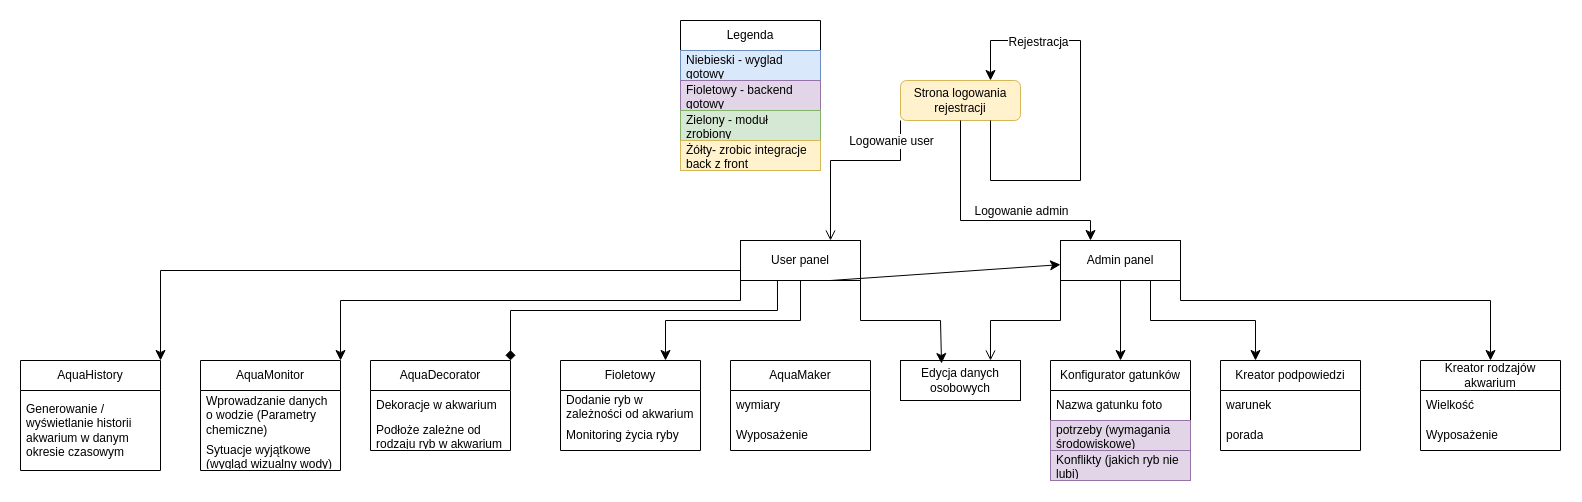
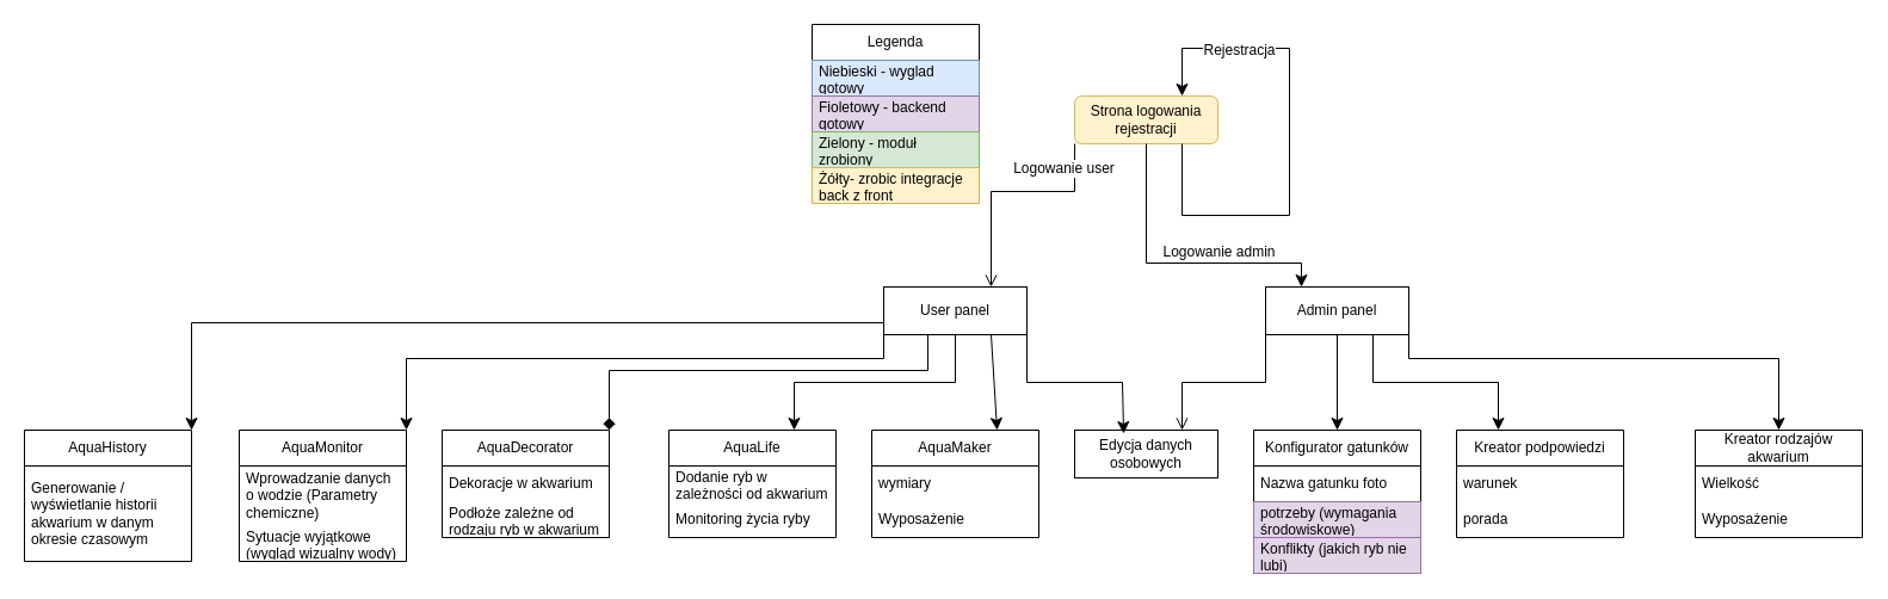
  <mxCell id="0" />
  <mxCell id="1" parent="0" />
  <mxCell id="2" value="Strona logowania rejestracji" style="whiteSpace=wrap;html=1;fillColor=#fff2cc;strokeColor=#d6b656;rounded=1;" parent="1" vertex="1"><mxGeometry x="900" y="80" width="120" height="40" as="geometry" /></mxCell>
  <mxCell id="3" value="" style="endArrow=classic;html=1;rounded=0;fontSize=12;startSize=8;endSize=8;exitX=0.75;exitY=1;exitDx=0;exitDy=0;entryX=0.75;entryY=0;entryDx=0;entryDy=0;" parent="1" source="2" target="2" edge="1"><mxGeometry width="50" height="50" relative="1" as="geometry"><mxPoint x="1210" y="330" as="sourcePoint" /><mxPoint x="980" y="40" as="targetPoint" /><Array as="points"><mxPoint x="990" y="180" /><mxPoint x="1080" y="180" /><mxPoint x="1080" y="40" /><mxPoint x="990" y="40" /></Array></mxGeometry></mxCell>
  <mxCell id="4" value="Rejestracja" style="edgeLabel;html=1;align=center;verticalAlign=middle;resizable=0;points=[];fontSize=12;" parent="3" vertex="1" connectable="0"><mxGeometry x="0.585" y="1" relative="1" as="geometry"><mxPoint as="offset" /></mxGeometry></mxCell>
  <mxCell id="5" value="User panel" style="rounded=0;whiteSpace=wrap;html=1;" parent="1" vertex="1"><mxGeometry x="740" y="240" width="120" height="40" as="geometry" /></mxCell>
  <mxCell id="6" value="Admin panel" style="rounded=0;whiteSpace=wrap;html=1;" parent="1" vertex="1"><mxGeometry x="1060" y="240" width="120" height="40" as="geometry" /></mxCell>
  <mxCell id="7" value="" style="endArrow=open;html=1;rounded=0;fontSize=12;startSize=8;endSize=8;exitX=0;exitY=1;exitDx=0;exitDy=0;entryX=0.75;entryY=0;entryDx=0;entryDy=0;" parent="1" source="2" target="5" edge="1"><mxGeometry width="50" height="50" relative="1" as="geometry"><mxPoint x="1210" y="330" as="sourcePoint" /><mxPoint x="1260" y="280" as="targetPoint" /><Array as="points"><mxPoint x="900" y="160" /><mxPoint x="830" y="160" /></Array></mxGeometry></mxCell>
  <mxCell id="8" value="Logowanie user" style="edgeLabel;html=1;align=center;verticalAlign=middle;resizable=0;points=[];fontSize=12;" parent="7" vertex="1" connectable="0"><mxGeometry x="-0.705" y="3" relative="1" as="geometry"><mxPoint x="-13" y="-8" as="offset" /></mxGeometry></mxCell>
  <mxCell id="9" value="" style="endArrow=classic;html=1;rounded=0;fontSize=12;startSize=8;endSize=8;exitX=0.5;exitY=1;exitDx=0;exitDy=0;entryX=0.25;entryY=0;entryDx=0;entryDy=0;" parent="1" source="2" target="6" edge="1"><mxGeometry width="50" height="50" relative="1" as="geometry"><mxPoint x="1210" y="330" as="sourcePoint" /><mxPoint x="960" y="210" as="targetPoint" /><Array as="points"><mxPoint x="960" y="220" /><mxPoint x="1090" y="220" /></Array></mxGeometry></mxCell>
  <mxCell id="10" value="Logowanie admin" style="edgeLabel;html=1;align=center;verticalAlign=middle;resizable=0;points=[];fontSize=12;" parent="9" vertex="1" connectable="0"><mxGeometry x="-0.352" y="4" relative="1" as="geometry"><mxPoint x="56" y="9" as="offset" /></mxGeometry></mxCell>
  <mxCell id="11" value="Edycja danych osobowych" style="rounded=0;whiteSpace=wrap;html=1;" parent="1" vertex="1"><mxGeometry x="900" y="360" width="120" height="40" as="geometry" /></mxCell>
  <mxCell id="12" value="" style="endArrow=open;html=1;rounded=0;fontSize=12;startSize=8;endSize=8;exitX=0;exitY=1;exitDx=0;exitDy=0;entryX=0.75;entryY=0;entryDx=0;entryDy=0;" parent="1" source="6" target="11" edge="1"><mxGeometry width="50" height="50" relative="1" as="geometry"><mxPoint x="1210" y="330" as="sourcePoint" /><mxPoint x="1260" y="280" as="targetPoint" /><Array as="points"><mxPoint x="1060" y="320" /><mxPoint x="990" y="320" /></Array></mxGeometry></mxCell>
  <mxCell id="13" value="" style="endArrow=classic;html=1;rounded=0;fontSize=12;startSize=8;endSize=8;exitX=1;exitY=1;exitDx=0;exitDy=0;entryX=0.342;entryY=0.075;entryDx=0;entryDy=0;entryPerimeter=0;" parent="1" source="5" target="11" edge="1"><mxGeometry width="50" height="50" relative="1" as="geometry"><mxPoint x="1210" y="330" as="sourcePoint" /><mxPoint x="1260" y="280" as="targetPoint" /><Array as="points"><mxPoint x="860" y="320" /><mxPoint x="940" y="320" /></Array></mxGeometry></mxCell>
  <mxCell id="14" value="" style="endArrow=classic;html=1;rounded=0;fontSize=12;startSize=8;endSize=8;entryX=0.5;entryY=0;entryDx=0;entryDy=0;exitX=0.5;exitY=1;exitDx=0;exitDy=0;" parent="1" source="6" target="15" edge="1"><mxGeometry width="50" height="50" relative="1" as="geometry"><mxPoint x="1090" y="280" as="sourcePoint" /><mxPoint x="1090" y="340" as="targetPoint" /></mxGeometry></mxCell>
  <mxCell id="15" value="Konfigurator gatunków" style="swimlane;fontStyle=0;childLayout=stackLayout;horizontal=1;startSize=30;horizontalStack=0;resizeParent=1;resizeParentMax=0;resizeLast=0;collapsible=1;marginBottom=0;whiteSpace=wrap;html=1;" parent="1" vertex="1"><mxGeometry x="1050" y="360" width="140" height="120" as="geometry" /></mxCell>
  <mxCell id="16" value="Nazwa gatunku foto" style="text;strokeColor=none;fillColor=none;align=left;verticalAlign=middle;spacingLeft=4;spacingRight=4;overflow=hidden;points=[[0,0.5],[1,0.5]];portConstraint=eastwest;rotatable=0;whiteSpace=wrap;html=1;" parent="15" vertex="1"><mxGeometry y="30" width="140" height="30" as="geometry" /></mxCell>
  <mxCell id="17" value="potrzeby (wymagania środowiskowe)" style="text;strokeColor=#9673a6;fillColor=#e1d5e7;align=left;verticalAlign=middle;spacingLeft=4;spacingRight=4;overflow=hidden;points=[[0,0.5],[1,0.5]];portConstraint=eastwest;rotatable=0;whiteSpace=wrap;html=1;" parent="15" vertex="1"><mxGeometry y="60" width="140" height="30" as="geometry" /></mxCell>
  <mxCell id="18" value="Konflikty (jakich ryb nie lubi)" style="text;strokeColor=#9673a6;fillColor=#e1d5e7;align=left;verticalAlign=middle;spacingLeft=4;spacingRight=4;overflow=hidden;points=[[0,0.5],[1,0.5]];portConstraint=eastwest;rotatable=0;whiteSpace=wrap;html=1;" parent="15" vertex="1"><mxGeometry y="90" width="140" height="30" as="geometry" /></mxCell>
  <mxCell id="19" value="Kreator podpowiedzi" style="swimlane;fontStyle=0;childLayout=stackLayout;horizontal=1;startSize=30;horizontalStack=0;resizeParent=1;resizeParentMax=0;resizeLast=0;collapsible=1;marginBottom=0;whiteSpace=wrap;html=1;" parent="1" vertex="1"><mxGeometry x="1220" y="360" width="140" height="90" as="geometry" /></mxCell>
  <mxCell id="20" value="warunek" style="text;strokeColor=none;fillColor=none;align=left;verticalAlign=middle;spacingLeft=4;spacingRight=4;overflow=hidden;points=[[0,0.5],[1,0.5]];portConstraint=eastwest;rotatable=0;whiteSpace=wrap;html=1;" parent="19" vertex="1"><mxGeometry y="30" width="140" height="30" as="geometry" /></mxCell>
  <mxCell id="21" value="porada" style="text;strokeColor=none;fillColor=none;align=left;verticalAlign=middle;spacingLeft=4;spacingRight=4;overflow=hidden;points=[[0,0.5],[1,0.5]];portConstraint=eastwest;rotatable=0;whiteSpace=wrap;html=1;" parent="19" vertex="1"><mxGeometry y="60" width="140" height="30" as="geometry" /></mxCell>
  <mxCell id="22" value="" style="endArrow=classic;html=1;rounded=0;fontSize=12;startSize=8;endSize=8;exitX=0.75;exitY=1;exitDx=0;exitDy=0;entryX=0.25;entryY=0;entryDx=0;entryDy=0;" parent="1" source="6" target="19" edge="1"><mxGeometry width="50" height="50" relative="1" as="geometry"><mxPoint x="1210" y="330" as="sourcePoint" /><mxPoint x="1260" y="280" as="targetPoint" /><Array as="points"><mxPoint x="1150" y="320" /><mxPoint x="1255" y="320" /></Array></mxGeometry></mxCell>
  <mxCell id="23" value="Kreator rodzajów akwarium" style="swimlane;fontStyle=0;childLayout=stackLayout;horizontal=1;startSize=30;horizontalStack=0;resizeParent=1;resizeParentMax=0;resizeLast=0;collapsible=1;marginBottom=0;whiteSpace=wrap;html=1;" parent="1" vertex="1"><mxGeometry x="1420" y="360" width="140" height="90" as="geometry" /></mxCell>
  <mxCell id="24" value="Wielkość" style="text;strokeColor=none;fillColor=none;align=left;verticalAlign=middle;spacingLeft=4;spacingRight=4;overflow=hidden;points=[[0,0.5],[1,0.5]];portConstraint=eastwest;rotatable=0;whiteSpace=wrap;html=1;" parent="23" vertex="1"><mxGeometry y="30" width="140" height="30" as="geometry" /></mxCell>
  <mxCell id="25" value="Wyposażenie" style="text;strokeColor=none;fillColor=none;align=left;verticalAlign=middle;spacingLeft=4;spacingRight=4;overflow=hidden;points=[[0,0.5],[1,0.5]];portConstraint=eastwest;rotatable=0;whiteSpace=wrap;html=1;" parent="23" vertex="1"><mxGeometry y="60" width="140" height="30" as="geometry" /></mxCell>
  <mxCell id="26" value="" style="endArrow=classic;html=1;rounded=0;fontSize=12;startSize=8;endSize=8;exitX=1;exitY=1;exitDx=0;exitDy=0;entryX=0.5;entryY=0;entryDx=0;entryDy=0;" parent="1" source="6" target="23" edge="1"><mxGeometry width="50" height="50" relative="1" as="geometry"><mxPoint x="1210" y="330" as="sourcePoint" /><mxPoint x="1260" y="280" as="targetPoint" /><Array as="points"><mxPoint x="1180" y="300" /><mxPoint x="1490" y="300" /></Array></mxGeometry></mxCell>
  <mxCell id="27" value="AquaMaker" style="swimlane;fontStyle=0;childLayout=stackLayout;horizontal=1;startSize=30;horizontalStack=0;resizeParent=1;resizeParentMax=0;resizeLast=0;collapsible=1;marginBottom=0;whiteSpace=wrap;html=1;" parent="1" vertex="1"><mxGeometry x="730" y="360" width="140" height="90" as="geometry" /></mxCell>
  <mxCell id="28" value="wymiary" style="text;strokeColor=none;fillColor=none;align=left;verticalAlign=middle;spacingLeft=4;spacingRight=4;overflow=hidden;points=[[0,0.5],[1,0.5]];portConstraint=eastwest;rotatable=0;whiteSpace=wrap;html=1;" parent="27" vertex="1"><mxGeometry y="30" width="140" height="30" as="geometry" /></mxCell>
  <mxCell id="29" value="Wyposażenie" style="text;strokeColor=none;fillColor=none;align=left;verticalAlign=middle;spacingLeft=4;spacingRight=4;overflow=hidden;points=[[0,0.5],[1,0.5]];portConstraint=eastwest;rotatable=0;whiteSpace=wrap;html=1;" parent="27" vertex="1"><mxGeometry y="60" width="140" height="30" as="geometry" /></mxCell>
- <mxCell id="30" value="" style="endArrow=classic;html=1;rounded=0;fontSize=12;startSize=8;endSize=8;exitX=0.75;exitY=1;exitDx=0;exitDy=0;" parent="1" source="5" target="6" edge="1"><mxGeometry width="50" height="50" relative="1" as="geometry"><mxPoint x="720" y="330" as="sourcePoint" /><mxPoint x="770" y="280" as="targetPoint" /></mxGeometry></mxCell>
- <mxCell id="31" value="Fioletowy" style="swimlane;fontStyle=0;childLayout=stackLayout;horizontal=1;startSize=30;horizontalStack=0;resizeParent=1;resizeParentMax=0;resizeLast=0;collapsible=1;marginBottom=0;whiteSpace=wrap;html=1;" parent="1" vertex="1"><mxGeometry x="560" y="360" width="140" height="90" as="geometry" /></mxCell>
+ <mxCell id="30" value="" style="endArrow=classic;html=1;rounded=0;fontSize=12;startSize=8;endSize=8;exitX=0.75;exitY=1;exitDx=0;exitDy=0;entryX=0.75;entryY=0;entryDx=0;entryDy=0;" parent="1" source="5" target="27" edge="1"><mxGeometry width="50" height="50" relative="1" as="geometry"><mxPoint x="720" y="330" as="sourcePoint" /><mxPoint x="770" y="280" as="targetPoint" /></mxGeometry></mxCell>
+ <mxCell id="31" value="AquaLife" style="swimlane;fontStyle=0;childLayout=stackLayout;horizontal=1;startSize=30;horizontalStack=0;resizeParent=1;resizeParentMax=0;resizeLast=0;collapsible=1;marginBottom=0;whiteSpace=wrap;html=1;" parent="1" vertex="1"><mxGeometry x="560" y="360" width="140" height="90" as="geometry" /></mxCell>
  <mxCell id="32" value="Dodanie ryb w zależności od akwarium" style="text;strokeColor=none;fillColor=none;align=left;verticalAlign=middle;spacingLeft=4;spacingRight=4;overflow=hidden;points=[[0,0.5],[1,0.5]];portConstraint=eastwest;rotatable=0;whiteSpace=wrap;html=1;" parent="31" vertex="1"><mxGeometry y="30" width="140" height="30" as="geometry" /></mxCell>
  <mxCell id="33" value="Monitoring życia ryby" style="text;strokeColor=none;fillColor=none;align=left;verticalAlign=middle;spacingLeft=4;spacingRight=4;overflow=hidden;points=[[0,0.5],[1,0.5]];portConstraint=eastwest;rotatable=0;whiteSpace=wrap;html=1;" parent="31" vertex="1"><mxGeometry y="60" width="140" height="30" as="geometry" /></mxCell>
  <mxCell id="34" value="" style="endArrow=classic;html=1;rounded=0;fontSize=12;startSize=8;endSize=8;exitX=0.5;exitY=1;exitDx=0;exitDy=0;entryX=0.75;entryY=0;entryDx=0;entryDy=0;" parent="1" source="5" target="31" edge="1"><mxGeometry width="50" height="50" relative="1" as="geometry"><mxPoint x="720" y="330" as="sourcePoint" /><mxPoint x="770" y="280" as="targetPoint" /><Array as="points"><mxPoint x="800" y="320" /><mxPoint x="665" y="320" /></Array></mxGeometry></mxCell>
  <mxCell id="35" value="AquaDecorator" style="swimlane;fontStyle=0;childLayout=stackLayout;horizontal=1;startSize=30;horizontalStack=0;resizeParent=1;resizeParentMax=0;resizeLast=0;collapsible=1;marginBottom=0;whiteSpace=wrap;html=1;" parent="1" vertex="1"><mxGeometry x="370" y="360" width="140" height="90" as="geometry" /></mxCell>
  <mxCell id="36" value="Dekoracje w akwarium" style="text;strokeColor=none;fillColor=none;align=left;verticalAlign=middle;spacingLeft=4;spacingRight=4;overflow=hidden;points=[[0,0.5],[1,0.5]];portConstraint=eastwest;rotatable=0;whiteSpace=wrap;html=1;" parent="35" vertex="1"><mxGeometry y="30" width="140" height="30" as="geometry" /></mxCell>
  <mxCell id="37" value="Podłoże zależne od rodzaju ryb w akwarium" style="text;strokeColor=none;fillColor=none;align=left;verticalAlign=middle;spacingLeft=4;spacingRight=4;overflow=hidden;points=[[0,0.5],[1,0.5]];portConstraint=eastwest;rotatable=0;whiteSpace=wrap;html=1;" parent="35" vertex="1"><mxGeometry y="60" width="140" height="30" as="geometry" /></mxCell>
  <mxCell id="38" value="" style="endArrow=diamond;html=1;rounded=0;fontSize=12;startSize=8;endSize=8;exitX=0.308;exitY=1;exitDx=0;exitDy=0;exitPerimeter=0;entryX=1;entryY=0;entryDx=0;entryDy=0;" parent="1" source="5" target="35" edge="1"><mxGeometry width="50" height="50" relative="1" as="geometry"><mxPoint x="720" y="330" as="sourcePoint" /><mxPoint x="770" y="280" as="targetPoint" /><Array as="points"><mxPoint x="777" y="310" /><mxPoint x="510" y="310" /></Array></mxGeometry></mxCell>
  <mxCell id="39" value="AquaMonitor" style="swimlane;fontStyle=0;childLayout=stackLayout;horizontal=1;startSize=30;horizontalStack=0;resizeParent=1;resizeParentMax=0;resizeLast=0;collapsible=1;marginBottom=0;whiteSpace=wrap;html=1;" parent="1" vertex="1"><mxGeometry x="200" y="360" width="140" height="110" as="geometry" /></mxCell>
  <mxCell id="40" value="Wprowadzanie danych o wodzie (Parametry chemiczne)" style="text;strokeColor=none;fillColor=none;align=left;verticalAlign=middle;spacingLeft=4;spacingRight=4;overflow=hidden;points=[[0,0.5],[1,0.5]];portConstraint=eastwest;rotatable=0;whiteSpace=wrap;html=1;" parent="39" vertex="1"><mxGeometry y="30" width="140" height="50" as="geometry" /></mxCell>
  <mxCell id="41" value="Sytuacje wyjątkowe (wygląd wizualny wody)" style="text;strokeColor=none;fillColor=none;align=left;verticalAlign=middle;spacingLeft=4;spacingRight=4;overflow=hidden;points=[[0,0.5],[1,0.5]];portConstraint=eastwest;rotatable=0;whiteSpace=wrap;html=1;" parent="39" vertex="1"><mxGeometry y="80" width="140" height="30" as="geometry" /></mxCell>
  <mxCell id="42" value="" style="endArrow=classic;html=1;rounded=0;fontSize=12;startSize=8;endSize=8;exitX=0;exitY=1;exitDx=0;exitDy=0;entryX=1;entryY=0;entryDx=0;entryDy=0;" parent="1" source="5" target="39" edge="1"><mxGeometry width="50" height="50" relative="1" as="geometry"><mxPoint x="720" y="330" as="sourcePoint" /><mxPoint x="770" y="280" as="targetPoint" /><Array as="points"><mxPoint x="740" y="300" /><mxPoint x="340" y="300" /></Array></mxGeometry></mxCell>
  <mxCell id="43" value="AquaHistory" style="swimlane;fontStyle=0;childLayout=stackLayout;horizontal=1;startSize=30;horizontalStack=0;resizeParent=1;resizeParentMax=0;resizeLast=0;collapsible=1;marginBottom=0;whiteSpace=wrap;html=1;" parent="1" vertex="1"><mxGeometry x="20" y="360" width="140" height="110" as="geometry" /></mxCell>
  <mxCell id="44" value="Generowanie / wyświetlanie historii akwarium w danym okresie czasowym" style="text;strokeColor=none;fillColor=none;align=left;verticalAlign=middle;spacingLeft=4;spacingRight=4;overflow=hidden;points=[[0,0.5],[1,0.5]];portConstraint=eastwest;rotatable=0;whiteSpace=wrap;html=1;" parent="43" vertex="1"><mxGeometry y="30" width="140" height="80" as="geometry" /></mxCell>
  <mxCell id="45" value="" style="endArrow=classic;html=1;rounded=0;fontSize=12;startSize=8;endSize=8;exitX=0;exitY=0.75;exitDx=0;exitDy=0;entryX=1;entryY=0;entryDx=0;entryDy=0;" parent="1" source="5" target="43" edge="1"><mxGeometry width="50" height="50" relative="1" as="geometry"><mxPoint x="720" y="330" as="sourcePoint" /><mxPoint x="770" y="280" as="targetPoint" /><Array as="points"><mxPoint x="160" y="270" /></Array></mxGeometry></mxCell>
  <mxCell id="46" value="Legenda" style="swimlane;fontStyle=0;childLayout=stackLayout;horizontal=1;startSize=30;horizontalStack=0;resizeParent=1;resizeParentMax=0;resizeLast=0;collapsible=1;marginBottom=0;whiteSpace=wrap;html=1;" parent="1" vertex="1"><mxGeometry x="680" y="20" width="140" height="150" as="geometry" /></mxCell>
  <mxCell id="47" value="Niebieski - wyglad gotowy" style="text;strokeColor=#6c8ebf;fillColor=#dae8fc;align=left;verticalAlign=middle;spacingLeft=4;spacingRight=4;overflow=hidden;points=[[0,0.5],[1,0.5]];portConstraint=eastwest;rotatable=0;whiteSpace=wrap;html=1;" parent="46" vertex="1"><mxGeometry y="30" width="140" height="30" as="geometry" /></mxCell>
  <mxCell id="48" value="Fioletowy - backend gotowy" style="text;strokeColor=#9673a6;fillColor=#e1d5e7;align=left;verticalAlign=middle;spacingLeft=4;spacingRight=4;overflow=hidden;points=[[0,0.5],[1,0.5]];portConstraint=eastwest;rotatable=0;whiteSpace=wrap;html=1;" parent="46" vertex="1"><mxGeometry y="60" width="140" height="30" as="geometry" /></mxCell>
  <mxCell id="49" value="Zielony - moduł zrobiony" style="text;strokeColor=#82b366;fillColor=#d5e8d4;align=left;verticalAlign=middle;spacingLeft=4;spacingRight=4;overflow=hidden;points=[[0,0.5],[1,0.5]];portConstraint=eastwest;rotatable=0;whiteSpace=wrap;html=1;" parent="46" vertex="1"><mxGeometry y="90" width="140" height="30" as="geometry" /></mxCell>
  <mxCell id="50" value="Żółty- zrobic integracje back z front" style="text;strokeColor=#d6b656;fillColor=#fff2cc;align=left;verticalAlign=middle;spacingLeft=4;spacingRight=4;overflow=hidden;points=[[0,0.5],[1,0.5]];portConstraint=eastwest;rotatable=0;whiteSpace=wrap;html=1;" vertex="1" parent="46"><mxGeometry y="120" width="140" height="30" as="geometry" /></mxCell>
